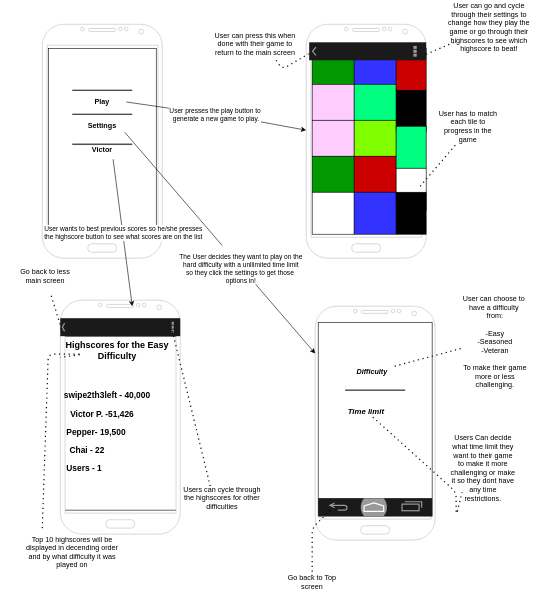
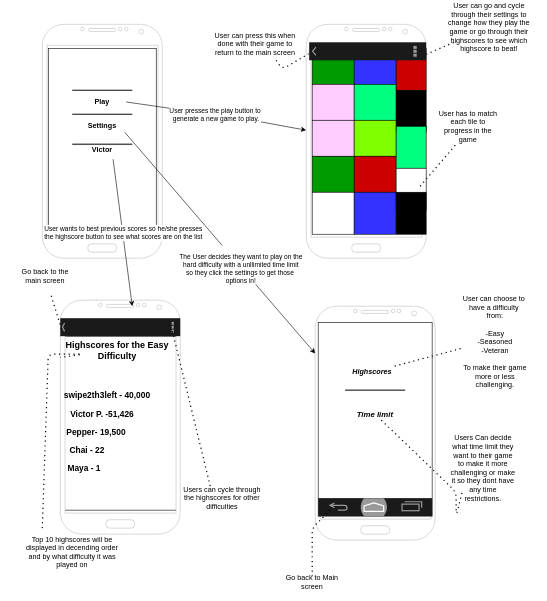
  <mxCell id="0" />
  <mxCell id="1" parent="0" />
  <mxCell id="2" value="" style="rounded=0;whiteSpace=wrap;html=1;strokeColor=#000000;fillColor=#FFFFFF;" vertex="1" parent="1"><mxGeometry x="105" y="560" width="190" height="290" as="geometry" /></mxCell>
  <mxCell id="3" value="" style="verticalLabelPosition=bottom;verticalAlign=top;html=1;shadow=0;dashed=0;strokeWidth=1;shape=mxgraph.android.phone2;strokeColor=#c0c0c0;" vertex="1" parent="1"><mxGeometry x="70" y="40" width="200" height="390" as="geometry" /></mxCell>
  <mxCell id="4" value="" style="rounded=0;whiteSpace=wrap;html=1;" vertex="1" parent="1"><mxGeometry x="80" y="80" width="180" height="310" as="geometry" /></mxCell>
  <mxCell id="5" value="&lt;b&gt;Play&lt;/b&gt;" style="text;html=1;strokeColor=none;fillColor=none;align=center;verticalAlign=middle;whiteSpace=wrap;rounded=0;" vertex="1" parent="1"><mxGeometry x="95" y="160" width="150" height="20" as="geometry" /></mxCell>
  <mxCell id="6" value="&lt;b&gt;Settings&lt;/b&gt;" style="text;html=1;strokeColor=none;fillColor=none;align=center;verticalAlign=middle;whiteSpace=wrap;rounded=0;" vertex="1" parent="1"><mxGeometry x="95" y="200" width="150" height="20" as="geometry" /></mxCell>
  <mxCell id="7" value="&lt;b&gt;Victor&lt;/b&gt;" style="text;html=1;strokeColor=none;fillColor=none;align=center;verticalAlign=middle;whiteSpace=wrap;rounded=0;" vertex="1" parent="1"><mxGeometry x="90" y="240" width="160" height="20" as="geometry" /></mxCell>
  <mxCell id="8" value="" style="shape=link;html=1;width=1;" edge="1" parent="1"><mxGeometry width="100" relative="1" as="geometry"><mxPoint x="120" y="240" as="sourcePoint" /><mxPoint x="220" y="240" as="targetPoint" /></mxGeometry></mxCell>
  <mxCell id="9" value="" style="shape=link;html=1;width=0;" edge="1" parent="1"><mxGeometry width="100" relative="1" as="geometry"><mxPoint x="120" y="190" as="sourcePoint" /><mxPoint x="220" y="190" as="targetPoint" /></mxGeometry></mxCell>
  <mxCell id="10" value="" style="shape=link;html=1;width=0;" edge="1" parent="1"><mxGeometry width="100" relative="1" as="geometry"><mxPoint x="120" y="150" as="sourcePoint" /><mxPoint x="220" y="150" as="targetPoint" /></mxGeometry></mxCell>
  <mxCell id="11" value="" style="endArrow=classic;html=1;" edge="1" parent="1" target="14"><mxGeometry relative="1" as="geometry"><mxPoint x="210" y="169.5" as="sourcePoint" /><mxPoint x="470" y="170" as="targetPoint" /><Array as="points"><mxPoint x="420" y="200" /></Array></mxGeometry></mxCell>
  <mxCell id="12" value="Label" style="edgeLabel;resizable=0;html=1;align=center;verticalAlign=middle;" connectable="0" vertex="1" parent="11"><mxGeometry relative="1" as="geometry" /></mxCell>
  <mxCell id="13" value="User presses the play button to&lt;br&gt;&amp;nbsp;generate a new game to play." style="edgeLabel;html=1;align=center;verticalAlign=middle;resizable=0;points=[];" vertex="1" connectable="0" parent="11"><mxGeometry x="-0.022" relative="1" as="geometry"><mxPoint as="offset" /></mxGeometry></mxCell>
  <mxCell id="14" value="" style="verticalLabelPosition=bottom;verticalAlign=top;html=1;shadow=0;dashed=0;strokeWidth=1;shape=mxgraph.android.phone2;strokeColor=#c0c0c0;" vertex="1" parent="1"><mxGeometry x="510" y="40" width="200" height="390" as="geometry" /></mxCell>
  <mxCell id="15" value="" style="rounded=0;whiteSpace=wrap;html=1;fillColor=#009900;" vertex="1" parent="1"><mxGeometry x="520" y="80" width="70" height="60" as="geometry" /></mxCell>
  <mxCell id="16" value="" style="rounded=0;whiteSpace=wrap;html=1;fillColor=#3333FF;" vertex="1" parent="1"><mxGeometry x="590" y="80" width="70" height="60" as="geometry" /></mxCell>
  <mxCell id="17" value="" style="rounded=0;whiteSpace=wrap;html=1;fillColor=#FFCCFF;" vertex="1" parent="1"><mxGeometry x="520" y="140" width="70" height="60" as="geometry" /></mxCell>
  <mxCell id="18" value="" style="rounded=0;whiteSpace=wrap;html=1;fillColor=#00FF80;" vertex="1" parent="1"><mxGeometry x="590" y="140" width="70" height="60" as="geometry" /></mxCell>
  <mxCell id="19" value="" style="rounded=0;whiteSpace=wrap;html=1;fillColor=#FFCCFF;" vertex="1" parent="1"><mxGeometry x="520" y="200" width="70" height="60" as="geometry" /></mxCell>
  <mxCell id="20" value="" style="rounded=0;whiteSpace=wrap;html=1;fillColor=#80FF00;" vertex="1" parent="1"><mxGeometry x="590" y="200" width="70" height="60" as="geometry" /></mxCell>
  <mxCell id="21" value="" style="rounded=0;whiteSpace=wrap;html=1;fillColor=#009900;" vertex="1" parent="1"><mxGeometry x="520" y="260" width="70" height="60" as="geometry" /></mxCell>
  <mxCell id="22" value="" style="rounded=0;whiteSpace=wrap;html=1;fillColor=#CC0000;" vertex="1" parent="1"><mxGeometry x="590" y="260" width="70" height="60" as="geometry" /></mxCell>
  <mxCell id="23" value="" style="rounded=0;whiteSpace=wrap;html=1;" vertex="1" parent="1"><mxGeometry x="520" y="320" width="70" height="70" as="geometry" /></mxCell>
  <mxCell id="24" value="" style="rounded=0;whiteSpace=wrap;html=1;fillColor=#3333FF;" vertex="1" parent="1"><mxGeometry x="590" y="320" width="70" height="70" as="geometry" /></mxCell>
  <mxCell id="25" value="" style="rounded=0;whiteSpace=wrap;html=1;fillColor=#CC0000;" vertex="1" parent="1"><mxGeometry x="660" y="80" width="50" height="70" as="geometry" /></mxCell>
  <mxCell id="26" value="" style="rounded=0;whiteSpace=wrap;html=1;fillColor=#000000;" vertex="1" parent="1"><mxGeometry x="660" y="150" width="50" height="70" as="geometry" /></mxCell>
  <mxCell id="27" value="" style="rounded=0;whiteSpace=wrap;html=1;fillColor=#00FF80;" vertex="1" parent="1"><mxGeometry x="660" y="210" width="50" height="70" as="geometry" /></mxCell>
  <mxCell id="28" value="" style="rounded=0;whiteSpace=wrap;html=1;" vertex="1" parent="1"><mxGeometry x="660" y="280" width="50" height="70" as="geometry" /></mxCell>
  <mxCell id="29" value="" style="rounded=0;whiteSpace=wrap;html=1;fillColor=#000000;" vertex="1" parent="1"><mxGeometry x="660" y="320" width="50" height="70" as="geometry" /></mxCell>
  <mxCell id="30" value="" style="verticalLabelPosition=bottom;verticalAlign=top;html=1;shadow=0;dashed=0;strokeWidth=1;shape=mxgraph.android.phone2;strokeColor=#c0c0c0;fillColor=#FFFFFF;" vertex="1" parent="1"><mxGeometry x="100" y="500" width="200" height="390" as="geometry" /></mxCell>
  <mxCell id="31" value="" style="verticalLabelPosition=bottom;verticalAlign=top;html=1;shadow=0;dashed=0;strokeWidth=1;shape=mxgraph.android.phone2;strokeColor=#c0c0c0;fillColor=#FFFFFF;" vertex="1" parent="1"><mxGeometry x="525" y="510" width="200" height="390" as="geometry" /></mxCell>
  <mxCell id="32" value="" style="endArrow=classic;html=1;exitX=0.613;exitY=1.25;exitDx=0;exitDy=0;exitPerimeter=0;" edge="1" parent="1" source="7"><mxGeometry relative="1" as="geometry"><mxPoint x="410" y="430" as="sourcePoint" /><mxPoint x="220" y="510" as="targetPoint" /></mxGeometry></mxCell>
  <mxCell id="33" value="User wants to best previous scores so he/she presses&lt;br&gt;the highscore button to see what scores are on the list" style="edgeLabel;resizable=0;html=1;align=center;verticalAlign=middle;" connectable="0" vertex="1" parent="32"><mxGeometry relative="1" as="geometry" /></mxCell>
  <mxCell id="34" value="" style="endArrow=classic;html=1;exitX=0.75;exitY=1;exitDx=0;exitDy=0;" edge="1" parent="1" source="6" target="31"><mxGeometry relative="1" as="geometry"><mxPoint x="410" y="370" as="sourcePoint" /><mxPoint x="510" y="370" as="targetPoint" /></mxGeometry></mxCell>
  <mxCell id="35" value="&lt;br&gt;The User decides they want to play on the&lt;br&gt;hard difficulty with a unllimited time limit&lt;br&gt;so they click the settings to get those&amp;nbsp;&lt;br&gt;options in!" style="edgeLabel;resizable=0;html=1;align=center;verticalAlign=middle;" connectable="0" vertex="1" parent="34"><mxGeometry relative="1" as="geometry"><mxPoint x="34" y="36" as="offset" /></mxGeometry></mxCell>
  <mxCell id="36" value="" style="endArrow=none;dashed=1;html=1;dashPattern=1 3;strokeWidth=2;" edge="1" parent="1"><mxGeometry width="50" height="50" relative="1" as="geometry"><mxPoint x="700" y="310" as="sourcePoint" /><mxPoint x="760" y="240" as="targetPoint" /></mxGeometry></mxCell>
  <mxCell id="37" value="User has to match each tile to progress in the game" style="text;html=1;strokeColor=none;fillColor=none;align=center;verticalAlign=middle;whiteSpace=wrap;rounded=0;" vertex="1" parent="1"><mxGeometry x="730" y="200" width="100" height="20" as="geometry" /></mxCell>
  <mxCell id="38" value="&lt;font style=&quot;font-size: 14px&quot;&gt;&lt;b&gt;swipe2th3left - 40,000&lt;/b&gt;&lt;/font&gt;&amp;nbsp; &amp;nbsp;&amp;nbsp; &amp;nbsp; &amp;nbsp; &amp;nbsp; &amp;nbsp;&amp;nbsp;" style="text;html=1;strokeColor=none;fillColor=none;align=center;verticalAlign=middle;whiteSpace=wrap;rounded=0;" vertex="1" parent="1"><mxGeometry x="105" y="650" width="180" height="30" as="geometry" /></mxCell>
  <mxCell id="39" value="&lt;span style=&quot;font-size: 14px&quot;&gt;&lt;b&gt;Victor P. -51,426&lt;/b&gt;&lt;/span&gt;" style="text;html=1;strokeColor=none;fillColor=none;align=center;verticalAlign=middle;whiteSpace=wrap;rounded=0;" vertex="1" parent="1"><mxGeometry x="80" y="680" width="180" height="20" as="geometry" /></mxCell>
  <mxCell id="40" value="&lt;span style=&quot;font-size: 14px&quot;&gt;&lt;b&gt;Pepper- 19,500&lt;/b&gt;&lt;/span&gt;" style="text;html=1;strokeColor=none;fillColor=none;align=center;verticalAlign=middle;whiteSpace=wrap;rounded=0;" vertex="1" parent="1"><mxGeometry x="100" y="710" width="120" height="20" as="geometry" /></mxCell>
  <mxCell id="41" style="edgeStyle=orthogonalEdgeStyle;rounded=0;orthogonalLoop=1;jettySize=auto;html=1;exitX=0.5;exitY=1;exitDx=0;exitDy=0;" edge="1" parent="1" source="40" target="40"><mxGeometry relative="1" as="geometry" /></mxCell>
  <mxCell id="42" value="&lt;font style=&quot;font-size: 14px&quot;&gt;&lt;b&gt;Chai - 22&lt;/b&gt;&lt;/font&gt;" style="text;html=1;strokeColor=none;fillColor=none;align=center;verticalAlign=middle;whiteSpace=wrap;rounded=0;" vertex="1" parent="1"><mxGeometry x="60" y="740" width="170" height="20" as="geometry" /></mxCell>
- <mxCell id="43" value="&lt;font style=&quot;font-size: 14px&quot;&gt;&lt;b&gt;Users - 1&lt;/b&gt;&lt;/font&gt;" style="text;html=1;strokeColor=none;fillColor=none;align=center;verticalAlign=middle;whiteSpace=wrap;rounded=0;" vertex="1" parent="1"><mxGeometry x="60" y="770" width="160" height="20" as="geometry" /></mxCell>
+ <mxCell id="43" value="&lt;font style=&quot;font-size: 14px&quot;&gt;&lt;b&gt;Maya - 1&lt;/b&gt;&lt;/font&gt;" style="text;html=1;strokeColor=none;fillColor=none;align=center;verticalAlign=middle;whiteSpace=wrap;rounded=0;" vertex="1" parent="1"><mxGeometry x="60" y="770" width="160" height="20" as="geometry" /></mxCell>
  <mxCell id="44" value="" style="strokeWidth=1;html=1;shadow=0;dashed=0;shape=mxgraph.android.action_bar_landscape;fillColor=#1A1A1A;strokeColor=#c0c0c0;strokeWidth=2;fontColor=#FFFFFF;" vertex="1" parent="1"><mxGeometry x="100" y="530" width="200" height="30" as="geometry" /></mxCell>
  <mxCell id="45" style="edgeStyle=orthogonalEdgeStyle;rounded=0;orthogonalLoop=1;jettySize=auto;html=1;exitX=0.5;exitY=1;exitDx=0;exitDy=0;" edge="1" parent="1" source="42" target="42"><mxGeometry relative="1" as="geometry" /></mxCell>
  <mxCell id="46" value="" style="endArrow=none;dashed=1;html=1;dashPattern=1 3;strokeWidth=2;" edge="1" parent="1" target="49"><mxGeometry width="50" height="50" relative="1" as="geometry"><mxPoint x="70" y="880" as="sourcePoint" /><mxPoint x="100" y="560" as="targetPoint" /><Array as="points"><mxPoint x="80" y="590" /><mxPoint x="140" y="590" /></Array></mxGeometry></mxCell>
  <mxCell id="47" value="Top 10 highscores will be displayed in decending order and by what difficulty it was played on" style="text;html=1;strokeColor=none;fillColor=none;align=center;verticalAlign=middle;whiteSpace=wrap;rounded=0;" vertex="1" parent="1"><mxGeometry y="910" width="160" height="20" as="geometry" x="40" /></mxCell>
  <mxCell id="48" value="" style="endArrow=none;dashed=1;html=1;dashPattern=1 3;strokeWidth=2;entryX=0.93;entryY=0.6;entryDx=0;entryDy=0;entryPerimeter=0;" edge="1" parent="1" target="44"><mxGeometry width="50" height="50" relative="1" as="geometry"><mxPoint x="350" y="810" as="sourcePoint" /><mxPoint x="480" y="690" as="targetPoint" /></mxGeometry></mxCell>
  <mxCell id="49" value="&lt;span style=&quot;font-size: 15px&quot;&gt;&lt;b&gt;Highscores for the Easy Difficulty&lt;/b&gt;&lt;/span&gt;" style="text;html=1;strokeColor=none;fillColor=none;align=center;verticalAlign=middle;whiteSpace=wrap;rounded=0;" vertex="1" parent="1"><mxGeometry x="100" y="555" width="190" height="55" as="geometry" /></mxCell>
  <mxCell id="50" value="Users can cycle through the highscores for other difficulties&lt;br&gt;" style="text;html=1;strokeColor=none;fillColor=none;align=center;verticalAlign=middle;whiteSpace=wrap;rounded=0;" vertex="1" parent="1"><mxGeometry x="300" y="820" width="140" height="20" as="geometry" /></mxCell>
  <mxCell id="51" value="" style="rounded=0;whiteSpace=wrap;html=1;strokeColor=#000000;fillColor=#FFFFFF;" vertex="1" parent="1"><mxGeometry x="530" y="537.5" width="190" height="322.5" as="geometry" /></mxCell>
- <mxCell id="52" value="&lt;b&gt;&lt;i&gt;Difficulty&lt;/i&gt;&lt;/b&gt;" style="text;html=1;strokeColor=none;fillColor=none;align=center;verticalAlign=middle;whiteSpace=wrap;rounded=0;" vertex="1" parent="1"><mxGeometry x="550" y="610" width="140" height="20" as="geometry" /></mxCell>
- <mxCell id="53" value="&lt;b&gt;&lt;font style=&quot;font-size: 13px&quot;&gt;&lt;i&gt;Time limit&lt;/i&gt;&lt;/font&gt;&lt;/b&gt;" style="text;html=1;strokeColor=none;fillColor=none;align=center;verticalAlign=middle;whiteSpace=wrap;rounded=0;" vertex="1" parent="1"><mxGeometry x="540" y="675" width="140" height="20" as="geometry" /></mxCell>
+ <mxCell id="52" value="&lt;b&gt;&lt;i&gt;Highscores&lt;/i&gt;&lt;/b&gt;" style="text;html=1;strokeColor=none;fillColor=none;align=center;verticalAlign=middle;whiteSpace=wrap;rounded=0;" vertex="1" parent="1"><mxGeometry x="550" y="610" width="140" height="20" as="geometry" /></mxCell>
+ <mxCell id="53" value="&lt;b&gt;&lt;font style=&quot;font-size: 13px&quot;&gt;&lt;i&gt;Time limit&lt;/i&gt;&lt;/font&gt;&lt;/b&gt;" style="text;html=1;strokeColor=none;fillColor=none;align=center;verticalAlign=middle;whiteSpace=wrap;rounded=0;" vertex="1" parent="1"><mxGeometry x="555" y="680" width="140" height="20" as="geometry" /></mxCell>
  <mxCell id="54" style="edgeStyle=orthogonalEdgeStyle;rounded=0;orthogonalLoop=1;jettySize=auto;html=1;exitX=0.5;exitY=1;exitDx=0;exitDy=0;" edge="1" parent="1" source="43" target="43"><mxGeometry relative="1" as="geometry" /></mxCell>
  <mxCell id="55" value="" style="shape=link;html=1;width=0;" edge="1" parent="1"><mxGeometry width="100" relative="1" as="geometry"><mxPoint x="575" y="650" as="sourcePoint" /><mxPoint x="675" y="650" as="targetPoint" /></mxGeometry></mxCell>
  <mxCell id="56" value="" style="endArrow=none;dashed=1;html=1;dashPattern=1 3;strokeWidth=2;exitX=0.01;exitY=0.6;exitDx=0;exitDy=0;exitPerimeter=0;" edge="1" parent="1" source="44" target="57"><mxGeometry width="50" height="50" relative="1" as="geometry"><mxPoint y="520" as="sourcePoint" x="40" /><mxPoint x="80" y="490" as="targetPoint" /></mxGeometry></mxCell>
- <mxCell id="57" value="Go back to less&lt;br&gt;main screen" style="text;html=1;strokeColor=none;fillColor=none;align=center;verticalAlign=middle;whiteSpace=wrap;rounded=0;" vertex="1" parent="1"><mxGeometry x="20" y="430" width="110" height="60" as="geometry" /></mxCell>
+ <mxCell id="57" value="Go back to the&lt;br&gt;main screen" style="text;html=1;strokeColor=none;fillColor=none;align=center;verticalAlign=middle;whiteSpace=wrap;rounded=0;" vertex="1" parent="1"><mxGeometry x="20" y="430" width="110" height="60" as="geometry" /></mxCell>
  <mxCell id="58" value="" style="endArrow=none;dashed=1;html=1;dashPattern=1 3;strokeWidth=2;" edge="1" parent="1" source="52"><mxGeometry width="50" height="50" relative="1" as="geometry"><mxPoint x="770" y="610" as="sourcePoint" /><mxPoint x="770" y="580" as="targetPoint" /></mxGeometry></mxCell>
  <mxCell id="59" value="" style="endArrow=none;dashed=1;html=1;dashPattern=1 3;strokeWidth=2;" edge="1" parent="1" source="53"><mxGeometry width="50" height="50" relative="1" as="geometry"><mxPoint x="760" y="723.75" as="sourcePoint" /><mxPoint x="770" y="820" as="targetPoint" /><Array as="points"><mxPoint x="760" y="820" /><mxPoint x="760" y="860" /></Array></mxGeometry></mxCell>
  <mxCell id="60" value="Users Can decide what time limit they want to their game to make it more challenging or make it so they dont have any time restrictions." style="text;html=1;strokeColor=none;fillColor=none;align=center;verticalAlign=middle;whiteSpace=wrap;rounded=0;" vertex="1" parent="1"><mxGeometry x="750" y="770" width="110" height="20" as="geometry" /></mxCell>
  <mxCell id="61" value="User can choose to&amp;nbsp;&lt;br&gt;have a difficulty&amp;nbsp;&lt;br&gt;from:&lt;br&gt;&lt;br&gt;-Easy&lt;br&gt;-Seasoned&lt;br&gt;-Veteran&lt;br&gt;&lt;br&gt;To make their game more or less challenging." style="text;html=1;strokeColor=none;fillColor=none;align=center;verticalAlign=middle;whiteSpace=wrap;rounded=0;" vertex="1" parent="1"><mxGeometry x="770" y="550" width="110" height="40" as="geometry" /></mxCell>
  <mxCell id="62" value="" style="verticalLabelPosition=bottom;verticalAlign=top;html=1;shadow=0;dashed=0;strokeWidth=2;shape=mxgraph.android.navigation_bar_3;fillColor=#1A1A1A;strokeColor=#999999;" vertex="1" parent="1"><mxGeometry x="530" y="830" width="190" height="30" as="geometry" /></mxCell>
  <mxCell id="63" value="" style="endArrow=none;dashed=1;html=1;dashPattern=1 3;strokeWidth=2;" edge="1" parent="1" target="64"><mxGeometry width="50" height="50" relative="1" as="geometry"><mxPoint x="550" y="850" as="sourcePoint" /><mxPoint x="540" y="860" as="targetPoint" /><Array as="points"><mxPoint x="550" y="850" /><mxPoint x="520" y="880" /></Array></mxGeometry></mxCell>
- <mxCell id="64" value="Go back to Top screen" style="text;html=1;strokeColor=none;fillColor=none;align=center;verticalAlign=middle;whiteSpace=wrap;rounded=0;" vertex="1" parent="1"><mxGeometry x="460" y="960" width="120" height="20" as="geometry" /></mxCell>
+ <mxCell id="64" value="Go back to Main screen" style="text;html=1;strokeColor=none;fillColor=none;align=center;verticalAlign=middle;whiteSpace=wrap;rounded=0;" vertex="1" parent="1"><mxGeometry x="460" y="960" width="120" height="20" as="geometry" /></mxCell>
  <mxCell id="65" value="" style="strokeWidth=1;html=1;shadow=0;dashed=0;shape=mxgraph.android.action_bar;fillColor=#1A1A1A;strokeColor=#c0c0c0;strokeWidth=2;fontColor=#FFFFFF;" vertex="1" parent="1"><mxGeometry x="515" y="70" width="195" height="30" as="geometry" /></mxCell>
  <mxCell id="66" value="" style="endArrow=none;dashed=1;html=1;dashPattern=1 3;strokeWidth=2;entryX=0.02;entryY=0.126;entryDx=0;entryDy=0;entryPerimeter=0;" edge="1" parent="1" target="14"><mxGeometry width="50" height="50" relative="1" as="geometry"><mxPoint x="460" y="100" as="sourcePoint" /><mxPoint x="490" y="85" as="targetPoint" /><Array as="points"><mxPoint x="470" y="115" /></Array></mxGeometry></mxCell>
  <mxCell id="67" value="User can press this when done with their game to return to the main screen" style="text;html=1;strokeColor=none;fillColor=none;align=center;verticalAlign=middle;whiteSpace=wrap;rounded=0;" vertex="1" parent="1"><mxGeometry x="350" y="50" width="150" height="45" as="geometry" /></mxCell>
  <mxCell id="68" value="" style="endArrow=none;dashed=1;html=1;dashPattern=1 3;strokeWidth=2;" edge="1" parent="1" target="69"><mxGeometry width="50" height="50" relative="1" as="geometry"><mxPoint x="710" y="90" as="sourcePoint" /><mxPoint x="760" y="70" as="targetPoint" /></mxGeometry></mxCell>
  <mxCell id="69" value="User can go and cycle through their settings to change how they play the game or go through their highscores to see which highscore to beat!" style="text;html=1;strokeColor=none;fillColor=none;align=center;verticalAlign=middle;whiteSpace=wrap;rounded=0;" vertex="1" parent="1"><mxGeometry x="740" y="20" width="150" height="50" as="geometry" /></mxCell>
